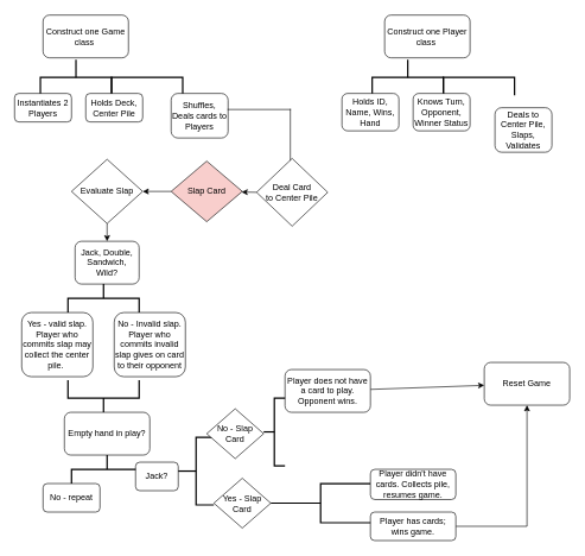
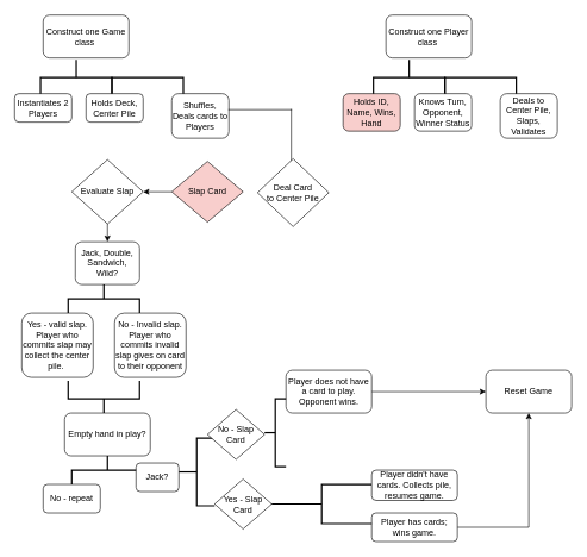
  <mxCell id="0" />
  <mxCell id="1" parent="0" />
  <mxCell id="2" value="" style="edgeStyle=none;rounded=0;orthogonalLoop=1;jettySize=auto;html=1;" edge="1" parent="1" source="3" target="6"><mxGeometry relative="1" as="geometry" /></mxCell>
  <mxCell id="3" value="Evaluate Slap" style="rhombus;whiteSpace=wrap;html=1;" vertex="1" parent="1"><mxGeometry x="100" y="223" width="100" height="90" as="geometry" /></mxCell>
  <mxCell id="4" value="" style="strokeWidth=2;html=1;shape=mxgraph.flowchart.annotation_2;align=left;labelPosition=right;pointerEvents=1;rotation=90;" vertex="1" parent="1"><mxGeometry x="125" y="608" width="50" height="100" as="geometry" /></mxCell>
  <mxCell id="5" value="No - repeat" style="rounded=1;whiteSpace=wrap;html=1;" vertex="1" parent="1"><mxGeometry x="60" y="678" width="80" height="40" as="geometry" /></mxCell>
  <mxCell id="6" value="Jack, Double, Sandwich, Wild?" style="rounded=1;whiteSpace=wrap;html=1;" vertex="1" parent="1"><mxGeometry x="105" y="338" width="90" height="60" as="geometry" /></mxCell>
  <mxCell id="7" value="" style="strokeWidth=2;html=1;shape=mxgraph.flowchart.annotation_2;align=left;labelPosition=right;pointerEvents=1;rotation=90;" vertex="1" parent="1"><mxGeometry x="125" y="368" width="40" height="100" as="geometry" /></mxCell>
  <mxCell id="8" style="edgeStyle=none;rounded=0;orthogonalLoop=1;jettySize=auto;html=1;exitX=0.5;exitY=0;exitDx=0;exitDy=0;" edge="1" parent="1"><mxGeometry relative="1" as="geometry"><mxPoint x="180" y="448" as="sourcePoint" /><mxPoint x="180" y="448" as="targetPoint" /></mxGeometry></mxCell>
  <mxCell id="9" style="edgeStyle=none;rounded=0;orthogonalLoop=1;jettySize=auto;html=1;entryX=0.5;entryY=1;entryDx=0;entryDy=0;" edge="1" parent="1" source="10" target="43"><mxGeometry relative="1" as="geometry"><Array as="points"><mxPoint x="740" y="738" /></Array></mxGeometry></mxCell>
  <mxCell id="10" value="Player has cards; wins game." style="rounded=1;whiteSpace=wrap;html=1;" vertex="1" parent="1"><mxGeometry x="520" y="718" width="120" height="40" as="geometry" /></mxCell>
  <mxCell id="11" value="No - Invalid slap. Player who commits invalid slap gives on card to their opponent" style="rounded=1;whiteSpace=wrap;html=1;" vertex="1" parent="1"><mxGeometry x="160" y="438" width="100" height="90" as="geometry" /></mxCell>
  <mxCell id="12" value="" style="strokeWidth=2;html=1;shape=mxgraph.flowchart.annotation_2;align=left;labelPosition=right;pointerEvents=1;rotation=-90;" vertex="1" parent="1"><mxGeometry x="120" y="508" width="50" height="100" as="geometry" /></mxCell>
  <mxCell id="13" value="Yes - valid slap. Player who commits slap may collect the center pile.&amp;nbsp;" style="rounded=1;whiteSpace=wrap;html=1;" vertex="1" parent="1"><mxGeometry x="30" y="438" width="100" height="90" as="geometry" /></mxCell>
  <mxCell id="14" value="Empty hand in play?" style="rounded=1;whiteSpace=wrap;html=1;" vertex="1" parent="1"><mxGeometry x="90" y="578" width="120" height="60" as="geometry" /></mxCell>
  <mxCell id="15" value="Jack?" style="rounded=1;whiteSpace=wrap;html=1;" vertex="1" parent="1"><mxGeometry x="190" y="648" width="60" height="40" as="geometry" /></mxCell>
  <mxCell id="16" value="Yes - Slap Card" style="rhombus;whiteSpace=wrap;html=1;" vertex="1" parent="1"><mxGeometry x="300" y="670.5" width="80" height="70" as="geometry" /></mxCell>
  <mxCell id="17" style="edgeStyle=none;rounded=0;orthogonalLoop=1;jettySize=auto;html=1;exitX=0.5;exitY=1;exitDx=0;exitDy=0;" edge="1" parent="1" source="15" target="15"><mxGeometry relative="1" as="geometry" /></mxCell>
  <mxCell id="18" style="edgeStyle=none;rounded=0;orthogonalLoop=1;jettySize=auto;html=1;exitX=1;exitY=0.5;exitDx=0;exitDy=0;" edge="1" parent="1" source="15" target="15"><mxGeometry relative="1" as="geometry" /></mxCell>
  <mxCell id="19" value="" style="strokeWidth=2;html=1;shape=mxgraph.flowchart.annotation_2;align=left;labelPosition=right;pointerEvents=1;" vertex="1" parent="1"><mxGeometry x="250" y="613" width="50" height="95" as="geometry" /></mxCell>
  <mxCell id="20" value="" style="strokeWidth=2;html=1;shape=mxgraph.flowchart.annotation_2;align=left;labelPosition=right;pointerEvents=1;" vertex="1" parent="1"><mxGeometry x="380" y="678" width="140" height="55" as="geometry" /></mxCell>
  <mxCell id="21" value="" style="edgeStyle=none;rounded=0;orthogonalLoop=1;jettySize=auto;html=1;" edge="1" parent="1" source="22" target="43"><mxGeometry relative="1" as="geometry" /></mxCell>
  <mxCell id="22" value="Player does not have a card to play. Opponent wins." style="rounded=1;whiteSpace=wrap;html=1;" vertex="1" parent="1"><mxGeometry x="400" y="518" width="120" height="60" as="geometry" /></mxCell>
  <mxCell id="23" value="No - Slap Card" style="rhombus;whiteSpace=wrap;html=1;" vertex="1" parent="1"><mxGeometry x="290" y="573" width="80" height="70" as="geometry" /></mxCell>
  <mxCell id="24" value="" style="strokeWidth=2;html=1;shape=mxgraph.flowchart.annotation_2;align=left;labelPosition=right;pointerEvents=1;" vertex="1" parent="1"><mxGeometry x="370" y="558" width="30" height="95" as="geometry" /></mxCell>
  <mxCell id="25" value="Player didn't have cards. Collects pile, resumes game." style="rounded=1;whiteSpace=wrap;html=1;" vertex="1" parent="1"><mxGeometry x="520" y="658" width="120" height="42.46" as="geometry" /></mxCell>
  <mxCell id="26" value="Construct one Player class&amp;nbsp;" style="rounded=1;whiteSpace=wrap;html=1;" vertex="1" parent="1"><mxGeometry x="540" y="20.5" width="120" height="60" as="geometry" /></mxCell>
  <mxCell id="27" value="Construct one Game class&amp;nbsp;" style="rounded=1;whiteSpace=wrap;html=1;" vertex="1" parent="1"><mxGeometry x="60" y="20.5" width="120" height="60" as="geometry" /></mxCell>
  <mxCell id="28" value="" style="strokeWidth=2;html=1;shape=mxgraph.flowchart.annotation_2;align=left;labelPosition=right;pointerEvents=1;rotation=90;" vertex="1" parent="1"><mxGeometry x="81.25" y="58" width="50" height="100" as="geometry" /></mxCell>
  <mxCell id="29" value="" style="strokeWidth=2;html=1;shape=mxgraph.flowchart.annotation_1;align=left;pointerEvents=1;rotation=90;" vertex="1" parent="1"><mxGeometry x="193.75" y="70.5" width="25" height="100" as="geometry" /></mxCell>
  <mxCell id="30" value="" style="strokeWidth=2;html=1;shape=mxgraph.flowchart.annotation_2;align=left;labelPosition=right;pointerEvents=1;rotation=90;" vertex="1" parent="1"><mxGeometry x="547.5" y="58" width="50" height="100" as="geometry" /></mxCell>
  <mxCell id="31" value="" style="strokeWidth=2;html=1;shape=mxgraph.flowchart.annotation_1;align=left;pointerEvents=1;rotation=90;" vertex="1" parent="1"><mxGeometry x="660" y="70.5" width="25" height="100" as="geometry" /></mxCell>
  <mxCell id="32" value="Instantiates 2 Players" style="rounded=1;whiteSpace=wrap;html=1;" vertex="1" parent="1"><mxGeometry x="20" y="130.5" width="80" height="40" as="geometry" /></mxCell>
  <mxCell id="33" value="Holds Deck, Center Pile" style="rounded=1;whiteSpace=wrap;html=1;" vertex="1" parent="1"><mxGeometry x="120" y="130.5" width="80" height="40" as="geometry" /></mxCell>
  <mxCell id="34" value="Shuffles, Deals cards to Players" style="rounded=1;whiteSpace=wrap;html=1;" vertex="1" parent="1"><mxGeometry x="240" y="130.5" width="80" height="62.5" as="geometry" /></mxCell>
  <mxCell id="35" value="" style="edgeStyle=none;rounded=0;orthogonalLoop=1;jettySize=auto;html=1;" edge="1" parent="1" source="36" target="3"><mxGeometry relative="1" as="geometry" /></mxCell>
  <mxCell id="36" value="Slap Card" style="rhombus;whiteSpace=wrap;html=1;fillColor=#f8cecc;" vertex="1" parent="1"><mxGeometry x="240" y="225.5" width="100" height="85" as="geometry" /></mxCell>
  <mxCell id="37" value="" style="shape=partialRectangle;whiteSpace=wrap;html=1;bottom=0;right=0;fillColor=none;rotation=90;" vertex="1" parent="1"><mxGeometry x="325" y="148" width="77.5" height="87.5" as="geometry" /></mxCell>
- <mxCell id="38" style="edgeStyle=none;rounded=0;orthogonalLoop=1;jettySize=auto;html=1;exitX=0;exitY=0.5;exitDx=0;exitDy=0;" edge="1" parent="1" source="39" target="36"><mxGeometry relative="1" as="geometry" /></mxCell>
  <mxCell id="39" value="Deal Card &lt;br&gt;to Center Pile" style="rhombus;whiteSpace=wrap;html=1;" vertex="1" parent="1"><mxGeometry x="360" y="221.75" width="100" height="95" as="geometry" /></mxCell>
- <mxCell id="40" value="Holds ID, Name, Wins, Hand" style="rounded=1;whiteSpace=wrap;html=1;" vertex="1" parent="1"><mxGeometry x="480" y="130.5" width="80" height="52.5" as="geometry" /></mxCell>
+ <mxCell id="40" value="Holds ID, Name, Wins, Hand" style="rounded=1;whiteSpace=wrap;html=1;fillColor=#f8cecc;" vertex="1" parent="1"><mxGeometry x="480" y="130.5" width="80" height="52.5" as="geometry" /></mxCell>
  <mxCell id="41" value="Knows Turn, Opponent, Winner Status" style="rounded=1;whiteSpace=wrap;html=1;" vertex="1" parent="1"><mxGeometry x="580" y="130.5" width="80" height="52.5" as="geometry" /></mxCell>
- <mxCell id="42" value="Deals to Center Pile, Slaps, Validates" style="rounded=1;whiteSpace=wrap;html=1;" vertex="1" parent="1"><mxGeometry x="695" y="150.5" width="80" height="62.5" as="geometry" /></mxCell>
- <mxCell id="43" value="Reset Game" style="whiteSpace=wrap;html=1;rounded=1;" vertex="1" parent="1"><mxGeometry x="680" y="508" width="120" height="60" as="geometry" /></mxCell>
+ <mxCell id="42" value="Deals to Center Pile, Slaps, Validates" style="rounded=1;whiteSpace=wrap;html=1;" vertex="1" parent="1"><mxGeometry x="700" y="130.5" width="80" height="62.5" as="geometry" /></mxCell>
+ <mxCell id="43" value="Reset Game" style="whiteSpace=wrap;html=1;rounded=1;" vertex="1" parent="1"><mxGeometry x="680" y="518" width="120" height="60" as="geometry" /></mxCell>
